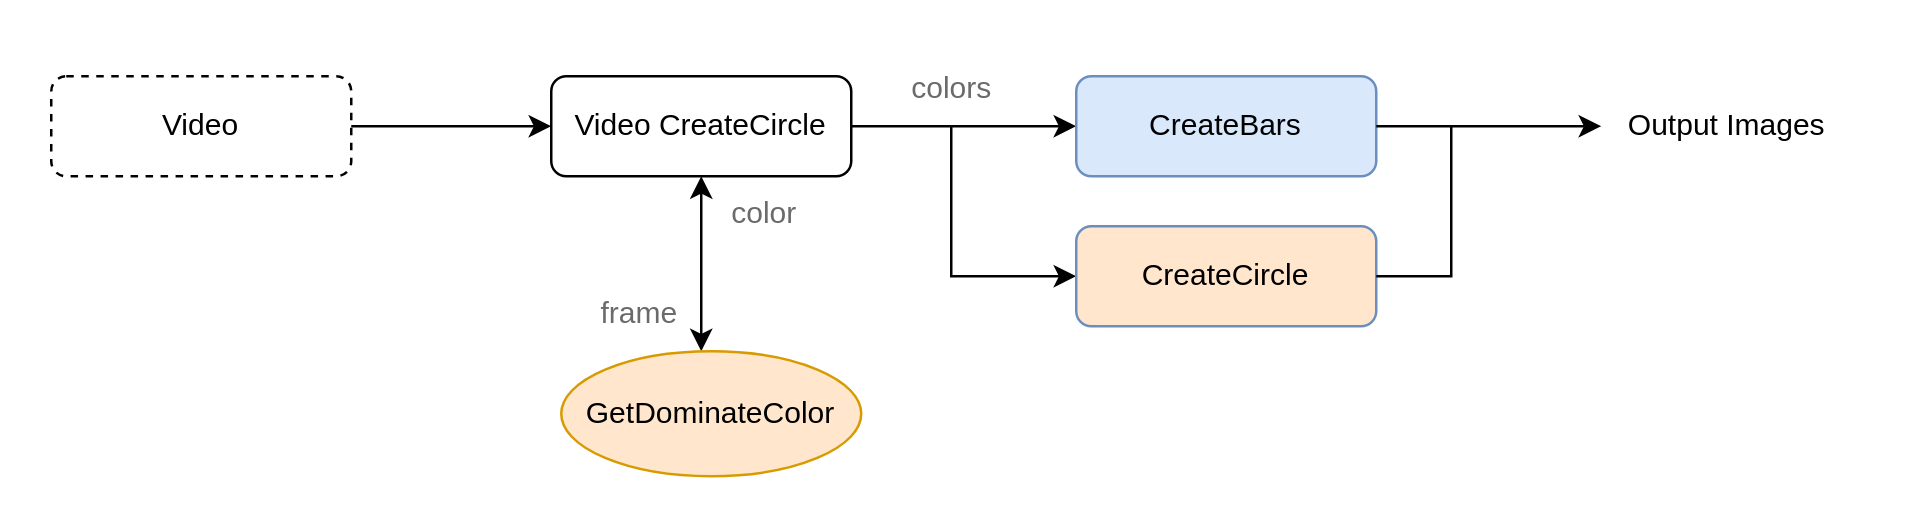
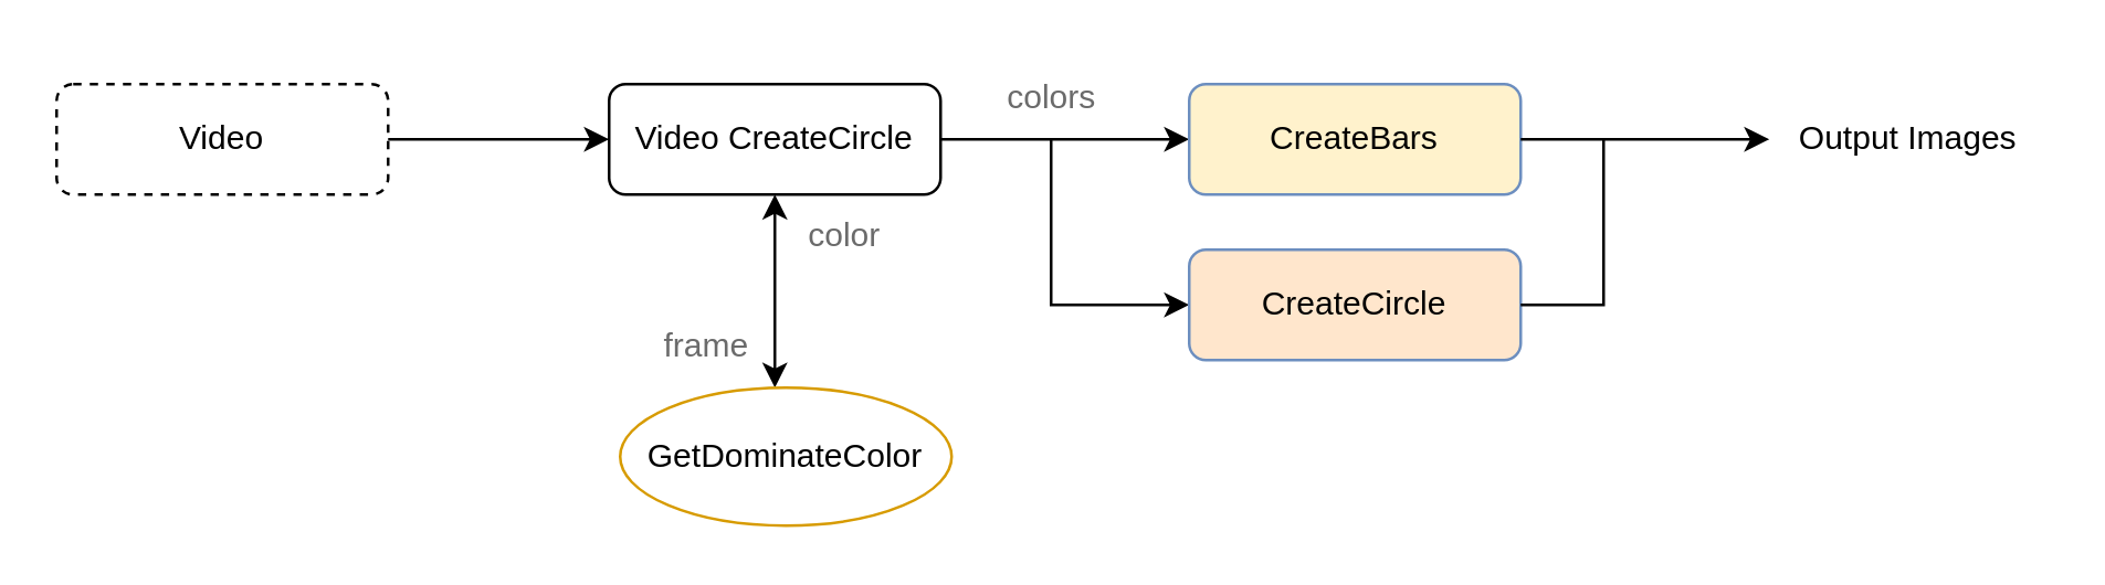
  <mxCell id="0" />
  <mxCell id="1" parent="0" />
  <mxCell id="2" value="Video" style="rounded=1;whiteSpace=wrap;html=1;fontSize=12;glass=0;strokeWidth=1;shadow=0;dashed=1;" parent="1" vertex="1"><mxGeometry x="20" y="30" width="120" height="40" as="geometry" /></mxCell>
  <mxCell id="3" value="" style="endArrow=classic;html=1;rounded=0;exitX=1;exitY=0.5;exitDx=0;exitDy=0;" edge="1" parent="1" source="2"><mxGeometry width="50" height="50" relative="1" as="geometry"><mxPoint x="250" y="190" as="sourcePoint" /><mxPoint x="220" y="50" as="targetPoint" /></mxGeometry></mxCell>
  <mxCell id="4" value="Video CreateCircle" style="rounded=1;whiteSpace=wrap;html=1;" vertex="1" parent="1"><mxGeometry x="220" y="30" width="120" height="40" as="geometry" /></mxCell>
  <mxCell id="5" value="" style="endArrow=classic;html=1;rounded=0;entryX=0;entryY=0.5;entryDx=0;entryDy=0;" edge="1" parent="1" target="6"><mxGeometry width="50" height="50" relative="1" as="geometry"><mxPoint x="340" y="50" as="sourcePoint" /><mxPoint x="420" y="50" as="targetPoint" /></mxGeometry></mxCell>
- <mxCell id="6" value="CreateBars" style="rounded=1;whiteSpace=wrap;html=1;fillColor=#dae8fc;strokeColor=#6c8ebf;" vertex="1" parent="1"><mxGeometry x="430" y="30" width="120" height="40" as="geometry" /></mxCell>
+ <mxCell id="6" value="CreateBars" style="rounded=1;whiteSpace=wrap;html=1;fillColor=#fff2cc;strokeColor=#6c8ebf;" vertex="1" parent="1"><mxGeometry x="430" y="30" width="120" height="40" as="geometry" /></mxCell>
  <mxCell id="7" value="" style="endArrow=classic;startArrow=classic;html=1;rounded=0;" edge="1" parent="1"><mxGeometry width="50" height="50" relative="1" as="geometry"><mxPoint x="280" y="140" as="sourcePoint" /><mxPoint x="280" y="70" as="targetPoint" /></mxGeometry></mxCell>
  <mxCell id="8" value="frame" style="text;html=1;align=center;verticalAlign=middle;resizable=0;points=[];autosize=1;strokeColor=none;fillColor=none;fontColor=#6B6B6B;" vertex="1" parent="1"><mxGeometry x="230" y="110" width="50" height="30" as="geometry" /></mxCell>
  <mxCell id="9" value="color" style="text;html=1;align=center;verticalAlign=middle;resizable=0;points=[];autosize=1;strokeColor=none;fillColor=none;fontColor=#6B6B6B;" vertex="1" parent="1"><mxGeometry x="280" y="70" width="50" height="30" as="geometry" /></mxCell>
- <mxCell id="10" value="GetDominateColor" style="ellipse;whiteSpace=wrap;html=1;fillColor=#ffe6cc;strokeColor=#d79b00;" vertex="1" parent="1"><mxGeometry x="224" y="140" width="120" height="50" as="geometry" /></mxCell>
+ <mxCell id="10" value="GetDominateColor" style="ellipse;whiteSpace=wrap;html=1;fillColor=#ffffff;strokeColor=#d79b00;" vertex="1" parent="1"><mxGeometry x="224" y="140" width="120" height="50" as="geometry" /></mxCell>
  <mxCell id="11" value="colors" style="text;html=1;align=center;verticalAlign=middle;resizable=0;points=[];autosize=1;strokeColor=none;fillColor=none;fontColor=#6B6B6B;" vertex="1" parent="1"><mxGeometry x="350" y="20" width="60" height="30" as="geometry" /></mxCell>
  <mxCell id="12" value="" style="endArrow=classic;html=1;rounded=0;entryX=0;entryY=0.5;entryDx=0;entryDy=0;" edge="1" parent="1" target="13"><mxGeometry width="50" height="50" relative="1" as="geometry"><mxPoint x="380" y="50" as="sourcePoint" /><mxPoint x="425" y="110" as="targetPoint" /><Array as="points"><mxPoint x="380" y="110" /></Array></mxGeometry></mxCell>
  <mxCell id="13" value="CreateCircle" style="rounded=1;whiteSpace=wrap;html=1;fillColor=#ffe6cc;strokeColor=#6c8ebf;" vertex="1" parent="1"><mxGeometry x="430" y="90" width="120" height="40" as="geometry" /></mxCell>
  <mxCell id="14" value="" style="endArrow=classic;html=1;rounded=0;" edge="1" parent="1"><mxGeometry width="50" height="50" relative="1" as="geometry"><mxPoint x="550" y="50" as="sourcePoint" /><mxPoint x="640" y="50" as="targetPoint" /></mxGeometry></mxCell>
  <mxCell id="15" value="" style="endArrow=none;html=1;rounded=0;" edge="1" parent="1"><mxGeometry width="50" height="50" relative="1" as="geometry"><mxPoint x="550" y="110" as="sourcePoint" /><mxPoint x="580" y="50" as="targetPoint" /><Array as="points"><mxPoint x="580" y="110" /></Array></mxGeometry></mxCell>
  <mxCell id="16" value="Output Images" style="text;html=1;align=center;verticalAlign=middle;resizable=0;points=[];autosize=1;strokeColor=none;fillColor=none;" vertex="1" parent="1"><mxGeometry x="640" y="35" width="100" height="30" as="geometry" /></mxCell>
